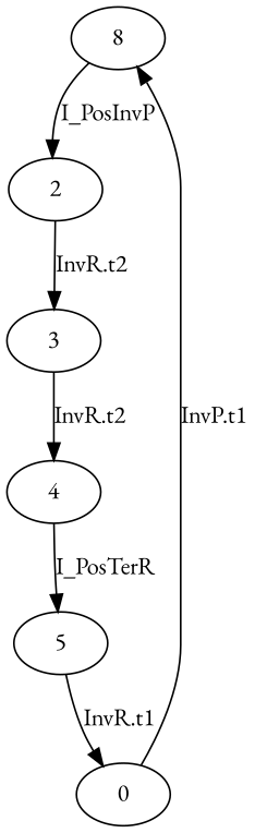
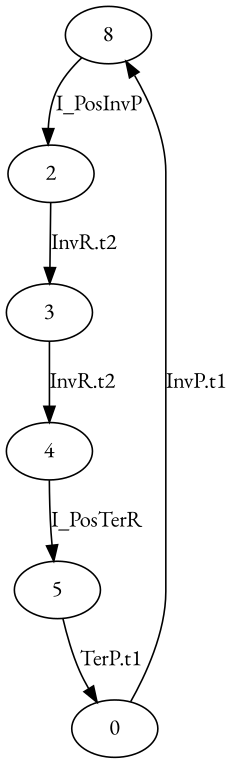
  digraph {
    fontname="EB Garamond"
    node [fontname="EB Garamond"]
    edge [fontname="EB Garamond"]
    n1 [label=8]
    0
    2
    3
    4
    5
    n1 -> 2 [label=I_PosInvP]
    0 -> n1 [label="InvP.t1"]
    2 -> 3 [label="InvR.t2"]
    3 -> 4 [label="InvR.t2"]
    4 -> 5 [label=I_PosTerR]
-   5 -> 0 [label="InvR.t1"]
+   5 -> 0 [label="TerP.t1"]
  }
